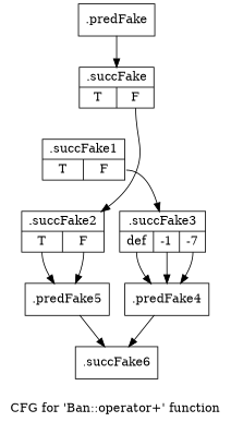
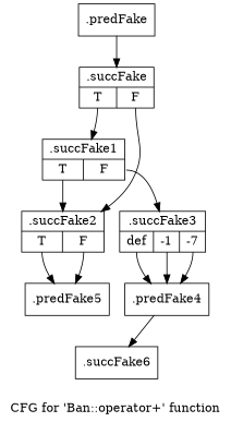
  digraph {
    label="CFG for 'Ban::operator+' function"
    node [shape=record filename="../../../../../src/ban_s3.cpp" linenumber=329]
    edge [execusionnum=0 filename="../../../../../src/ban_s3.cpp" tailport=s0]
    n1 [label="{.predFake}" filename="" linenumber=""]
    n2 [label="{.succFake|{<s0>T|<s1>F}}" linenumber=293]
    n3 [label="{.succFake1|{<s0>T|<s1>F}}" linenumber=296]
    n4 [label="{.succFake2|{<s0>T|<s1>F}}" linenumber=299]
    n5 [label="{.succFake3|{<s0>def|<s1>-1|<s2>-7}}" linenumber=311]
    n6 [label="{.predFake5}"]
    n7 [label="{.succFake6}"]
    n8 [label="{.predFake4}" linenumber=328]
    n1 -> n2
+   n2 -> n3
    n2 -> n4 [tailport=s1]
+   n3 -> n4
    n3 -> n5 [tailport=s1]
    n4 -> n6
    n4 -> n6 [callList="5:303" tailport=s1]
    n5 -> n8 [memoryops="; ; "]
    n5 -> n8 [memoryops="; ; " tailport=s1]
    n5 -> n8 [memoryops="; ; " tailport=s2]
-   n6 -> n7
    n8 -> n7
  }
